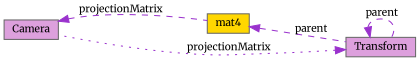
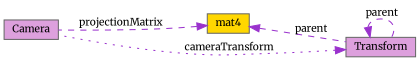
  digraph {
    fontname=Merriweather
    rankdir=LR
    node [color=gray40 fillcolor=plum fontname=Merriweather fontsize=10 shape=box style=filled]
    edge [color=darkorchid3 dir=back fontname=Merriweather fontsize=10 labelfontname=Helvetica labelfontsize=10 style=dashed]
    n1 [fontcolor=black height=0.2 label=Camera width=0.4]
    n2 [height=0.2 label=Transform width=0.4]
    n3 [fillcolor=gold height=0.2 label=mat4 width=0.4]
-   n2 -> n1 [label=" projectionMatrix" style=dotted]
+   n2 -> n1 [label=" cameraTransform" style=dotted]
    n2 -> n2 [label=" parent"]
-   n1 -> n3 [label=" projectionMatrix"]
+   n3 -> n1 [label=" projectionMatrix"]
    n3 -> n2 [label=" parent"]
  }
